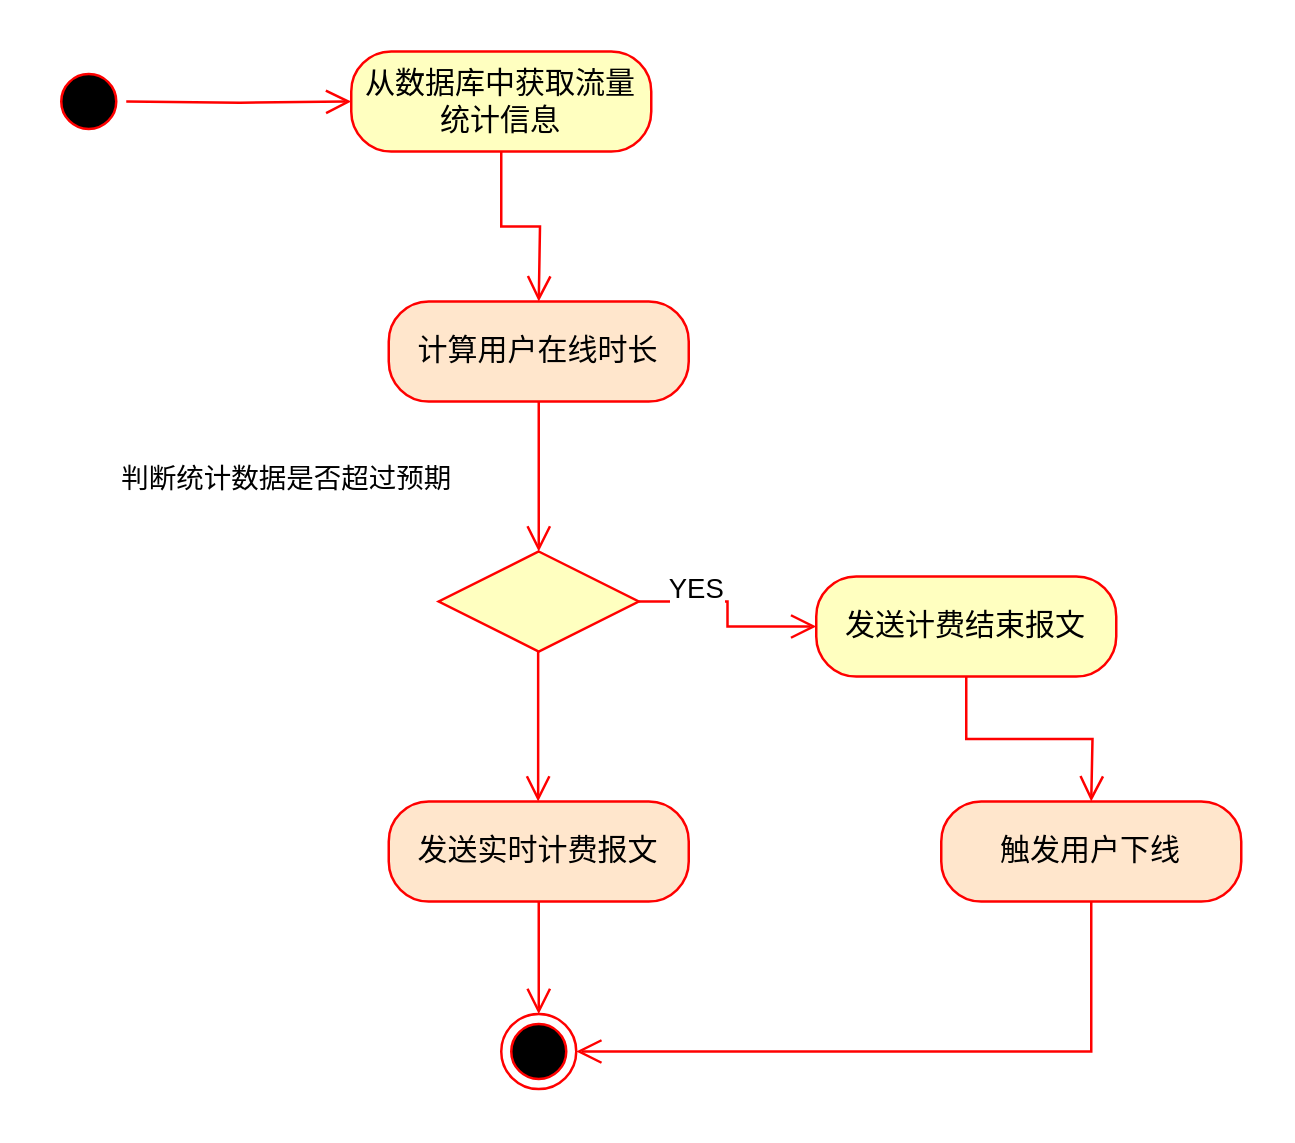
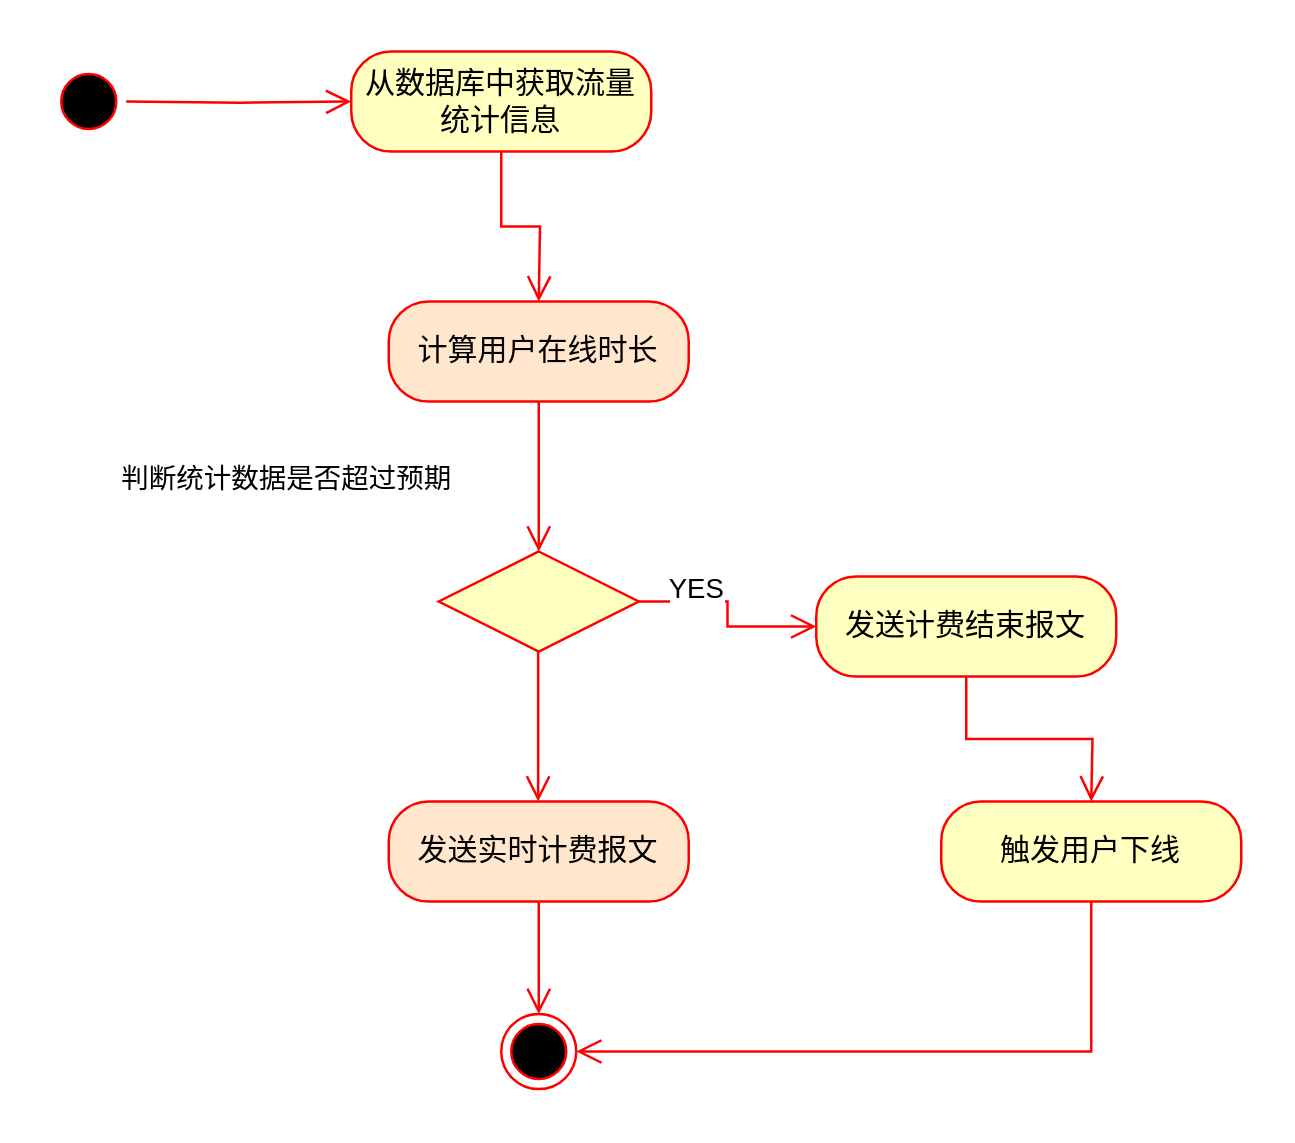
  <mxCell id="0" />
  <mxCell id="1" parent="0" />
  <mxCell id="2" value="" style="ellipse;html=1;shape=startState;fillColor=#000000;strokeColor=#ff0000;" vertex="1" parent="1"><mxGeometry x="20" y="25" width="30" height="30" as="geometry" /></mxCell>
  <mxCell id="3" value="" style="edgeStyle=orthogonalEdgeStyle;html=1;verticalAlign=bottom;endArrow=open;endSize=8;strokeColor=#ff0000;rounded=0;entryX=0;entryY=0.5;entryDx=0;entryDy=0;" edge="1" parent="1" target="4"><mxGeometry relative="1" as="geometry"><mxPoint x="215" y="20" as="targetPoint" /><mxPoint x="50" y="40" as="sourcePoint" /><Array as="points" /></mxGeometry></mxCell>
  <mxCell id="4" value="从数据库中获取流量统计信息" style="rounded=1;whiteSpace=wrap;html=1;arcSize=40;fontColor=#000000;fillColor=#ffffc0;strokeColor=#ff0000;" vertex="1" parent="1"><mxGeometry x="140" y="20" width="120" height="40" as="geometry" /></mxCell>
  <mxCell id="5" value="" style="edgeStyle=orthogonalEdgeStyle;html=1;verticalAlign=bottom;endArrow=open;endSize=8;strokeColor=#ff0000;rounded=0;" edge="1" parent="1" source="4"><mxGeometry relative="1" as="geometry"><mxPoint x="215" y="120" as="targetPoint" /></mxGeometry></mxCell>
  <mxCell id="6" value="计算用户在线时长" style="rounded=1;whiteSpace=wrap;html=1;arcSize=40;fontColor=#000000;fillColor=#ffe6cc;strokeColor=#ff0000;" vertex="1" parent="1"><mxGeometry x="155" y="120" width="120" height="40" as="geometry" /></mxCell>
  <mxCell id="7" value="" style="edgeStyle=orthogonalEdgeStyle;html=1;verticalAlign=bottom;endArrow=open;endSize=8;strokeColor=#ff0000;rounded=0;" edge="1" parent="1" source="6"><mxGeometry relative="1" as="geometry"><mxPoint x="215" y="220" as="targetPoint" /></mxGeometry></mxCell>
  <mxCell id="8" value="" style="rhombus;whiteSpace=wrap;html=1;fontColor=#000000;fillColor=#ffffc0;strokeColor=#ff0000;" vertex="1" parent="1"><mxGeometry x="175" y="220" width="80" height="40" as="geometry" /></mxCell>
  <mxCell id="9" value="发送实时计费报文" style="rounded=1;whiteSpace=wrap;html=1;arcSize=40;fontColor=#000000;fillColor=#ffe6cc;strokeColor=#ff0000;" vertex="1" parent="1"><mxGeometry x="155" y="320" width="120" height="40" as="geometry" /></mxCell>
  <mxCell id="10" value="发送计费结束报文" style="rounded=1;whiteSpace=wrap;html=1;arcSize=40;fontColor=#000000;fillColor=#ffffc0;strokeColor=#ff0000;" vertex="1" parent="1"><mxGeometry x="326" y="230" width="120" height="40" as="geometry" /></mxCell>
  <mxCell id="11" value="" style="edgeStyle=orthogonalEdgeStyle;html=1;verticalAlign=bottom;endArrow=open;endSize=8;strokeColor=#ff0000;rounded=0;" edge="1" parent="1" source="10"><mxGeometry relative="1" as="geometry"><mxPoint x="436" y="320" as="targetPoint" /><Array as="points" /></mxGeometry></mxCell>
  <mxCell id="12" value="" style="edgeStyle=orthogonalEdgeStyle;html=1;verticalAlign=bottom;endArrow=open;endSize=8;strokeColor=#ff0000;rounded=0;exitX=1;exitY=0.5;exitDx=0;exitDy=0;" edge="1" parent="1" source="8" target="10"><mxGeometry relative="1" as="geometry"><mxPoint x="446" y="45" as="targetPoint" /><mxPoint x="446" y="-25" as="sourcePoint" /></mxGeometry></mxCell>
  <mxCell id="13" value="判断统计数据是否超过预期" style="edgeLabel;html=1;align=center;verticalAlign=middle;resizable=0;points=[];" vertex="1" connectable="0" parent="12"><mxGeometry x="-0.158" y="2" relative="1" as="geometry"><mxPoint x="-176" y="-48" as="offset" /></mxGeometry></mxCell>
  <mxCell id="14" value="YES" style="edgeLabel;html=1;align=center;verticalAlign=middle;resizable=0;points=[];" vertex="1" connectable="0" parent="12"><mxGeometry x="0.071" y="-3" relative="1" as="geometry"><mxPoint x="-10" y="-13" as="offset" /></mxGeometry></mxCell>
  <mxCell id="15" value="" style="edgeStyle=orthogonalEdgeStyle;html=1;verticalAlign=bottom;endArrow=open;endSize=8;strokeColor=#ff0000;rounded=0;exitX=0.5;exitY=1;exitDx=0;exitDy=0;entryX=0.5;entryY=0;entryDx=0;entryDy=0;" edge="1" parent="1" source="9"><mxGeometry relative="1" as="geometry"><mxPoint x="215" y="405" as="targetPoint" /><mxPoint x="330" y="405" as="sourcePoint" /><Array as="points"><mxPoint x="215" y="395" /><mxPoint x="215" y="395" /></Array></mxGeometry></mxCell>
  <mxCell id="16" value="" style="ellipse;html=1;shape=endState;fillColor=#000000;strokeColor=#ff0000;" vertex="1" parent="1"><mxGeometry x="200" y="405" width="30" height="30" as="geometry" /></mxCell>
- <mxCell id="17" value="触发用户下线" style="rounded=1;whiteSpace=wrap;html=1;arcSize=40;fontColor=#000000;fillColor=#ffe6cc;strokeColor=#ff0000;" vertex="1" parent="1"><mxGeometry x="376" y="320" width="120" height="40" as="geometry" /></mxCell>
+ <mxCell id="17" value="触发用户下线" style="rounded=1;whiteSpace=wrap;html=1;arcSize=40;fontColor=#000000;fillColor=#ffffc0;strokeColor=#ff0000;" vertex="1" parent="1"><mxGeometry x="376" y="320" width="120" height="40" as="geometry" /></mxCell>
  <mxCell id="18" value="" style="edgeStyle=orthogonalEdgeStyle;html=1;verticalAlign=bottom;endArrow=open;endSize=8;strokeColor=#ff0000;rounded=0;" edge="1" parent="1"><mxGeometry relative="1" as="geometry"><mxPoint x="214.76" y="320" as="targetPoint" /><Array as="points" /><mxPoint x="214.76" y="260" as="sourcePoint" /></mxGeometry></mxCell>
  <mxCell id="19" value="" style="edgeStyle=orthogonalEdgeStyle;html=1;verticalAlign=bottom;endArrow=open;endSize=8;strokeColor=#ff0000;rounded=0;exitX=0.5;exitY=1;exitDx=0;exitDy=0;entryX=1;entryY=0.5;entryDx=0;entryDy=0;" edge="1" parent="1" source="17" target="16"><mxGeometry relative="1" as="geometry"><mxPoint x="390" y="440" as="targetPoint" /><Array as="points" /><mxPoint x="390" y="380" as="sourcePoint" /></mxGeometry></mxCell>
